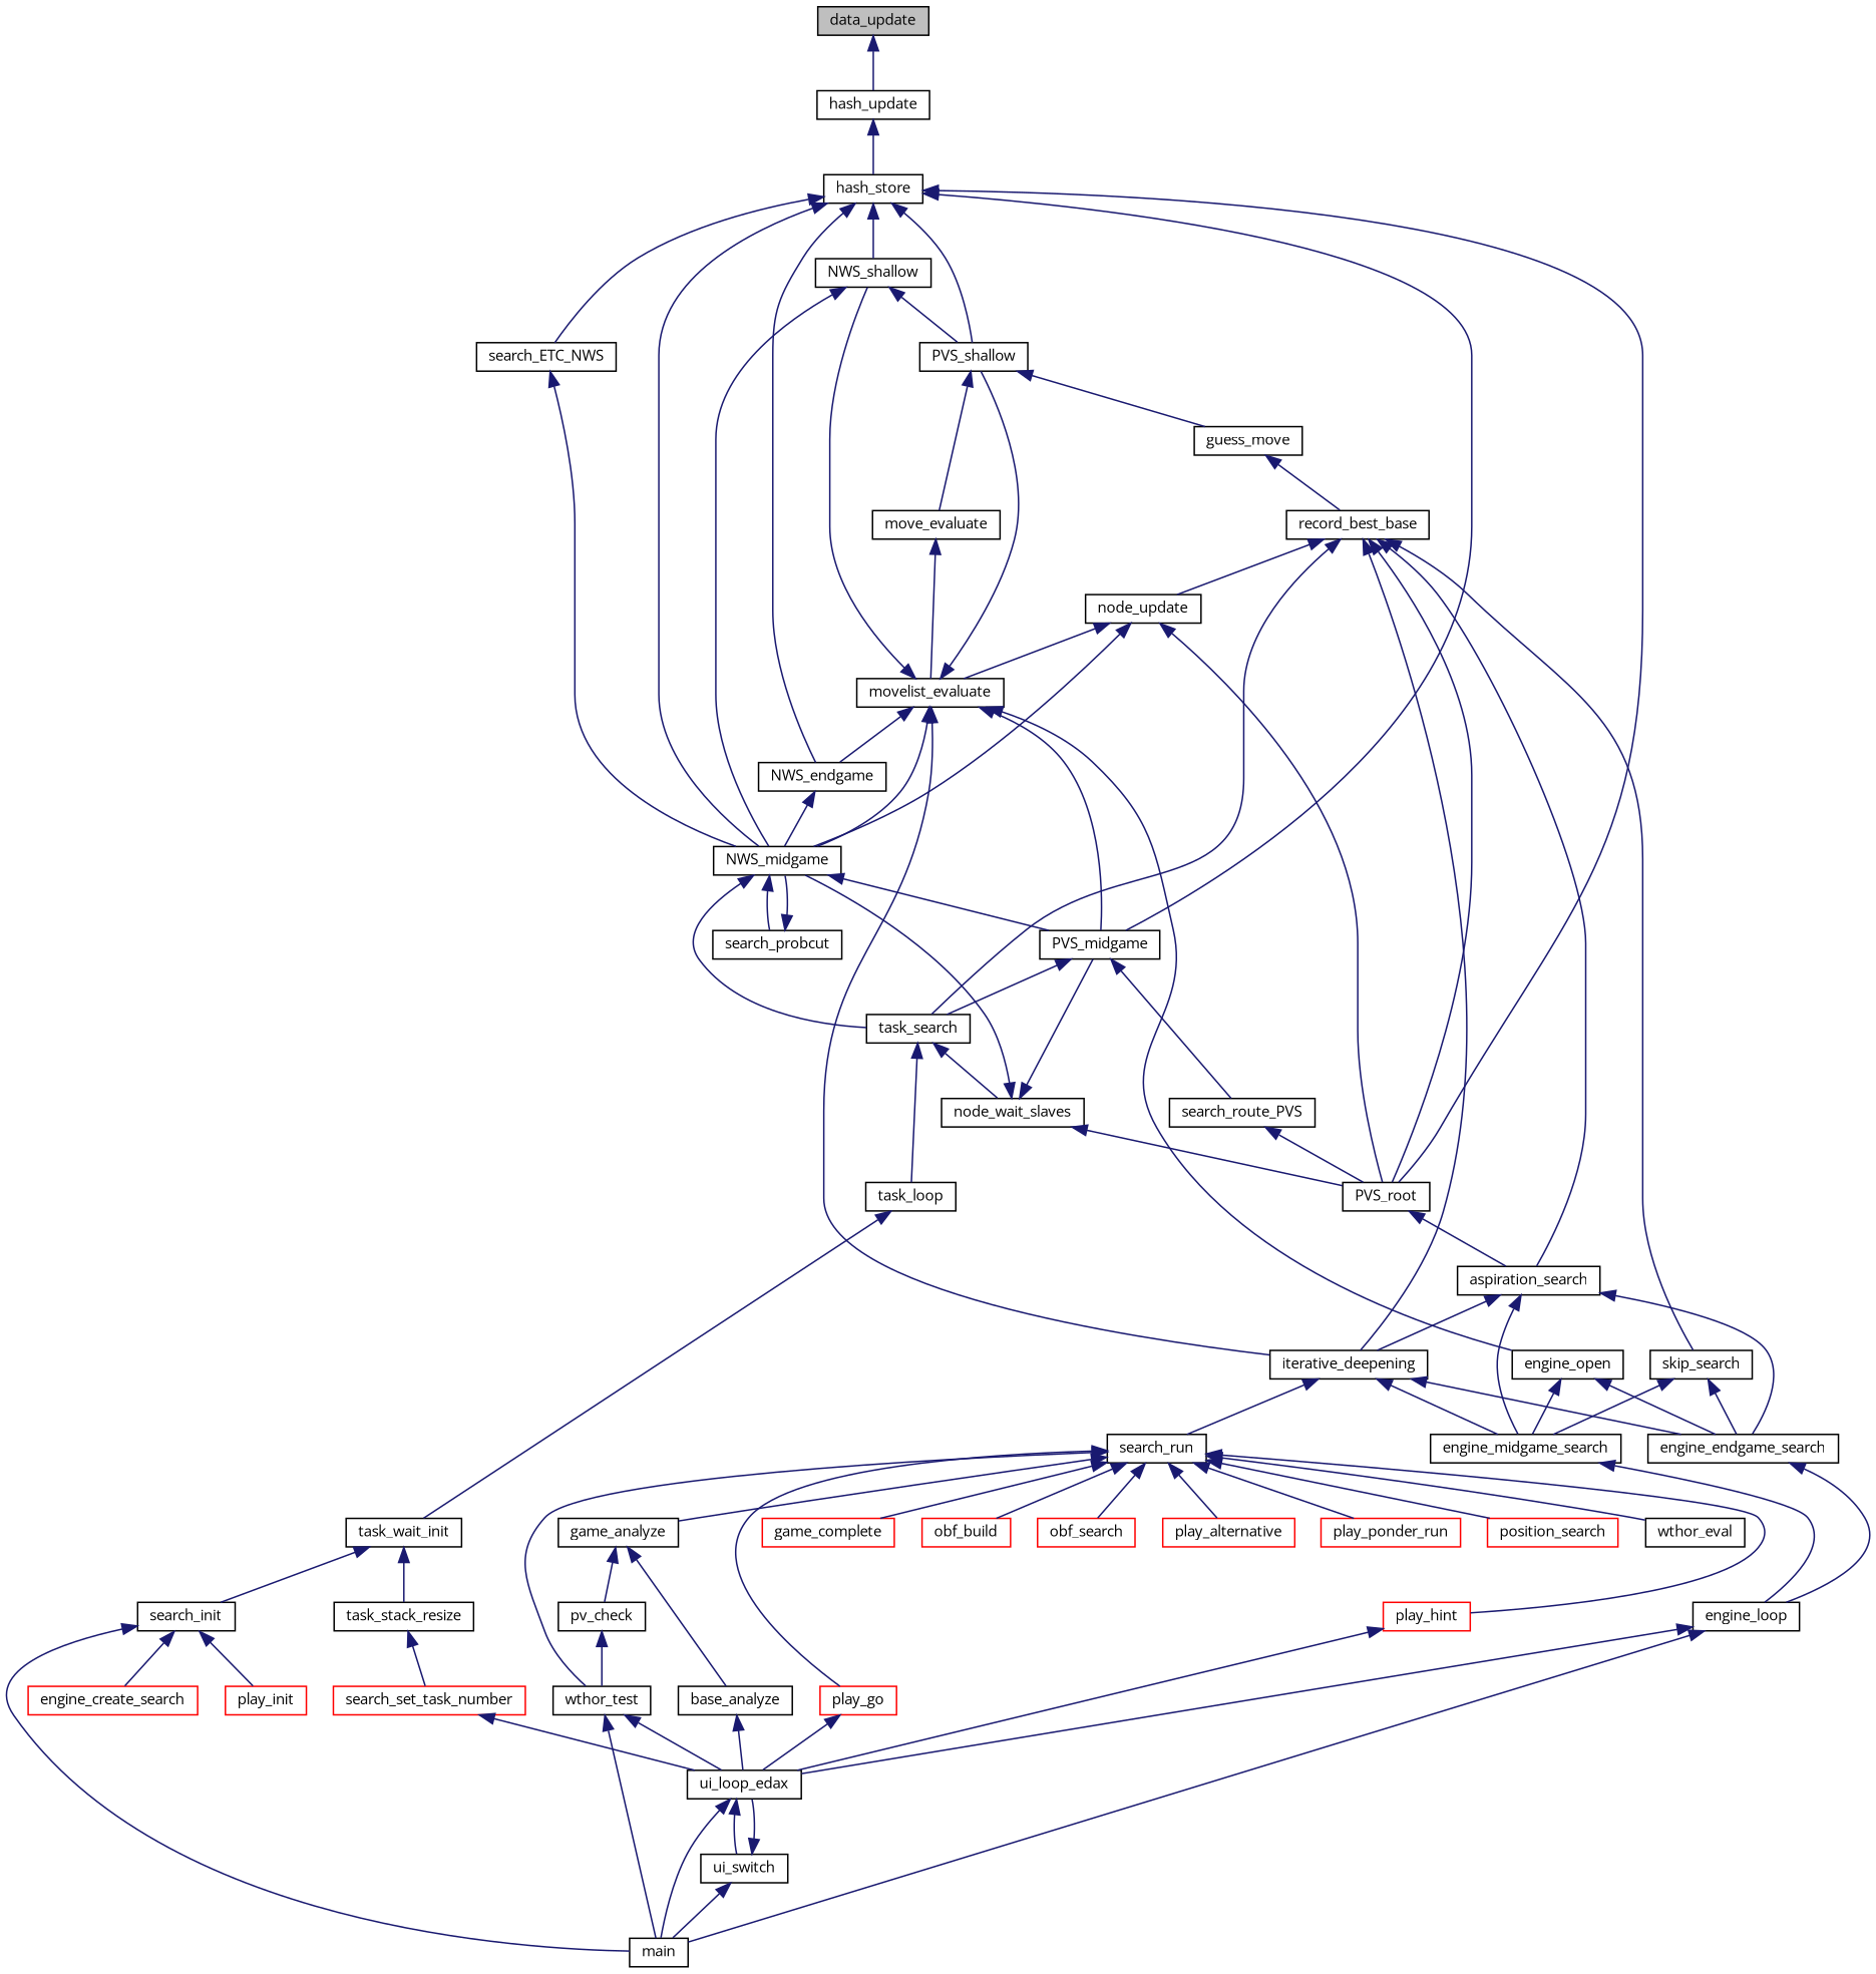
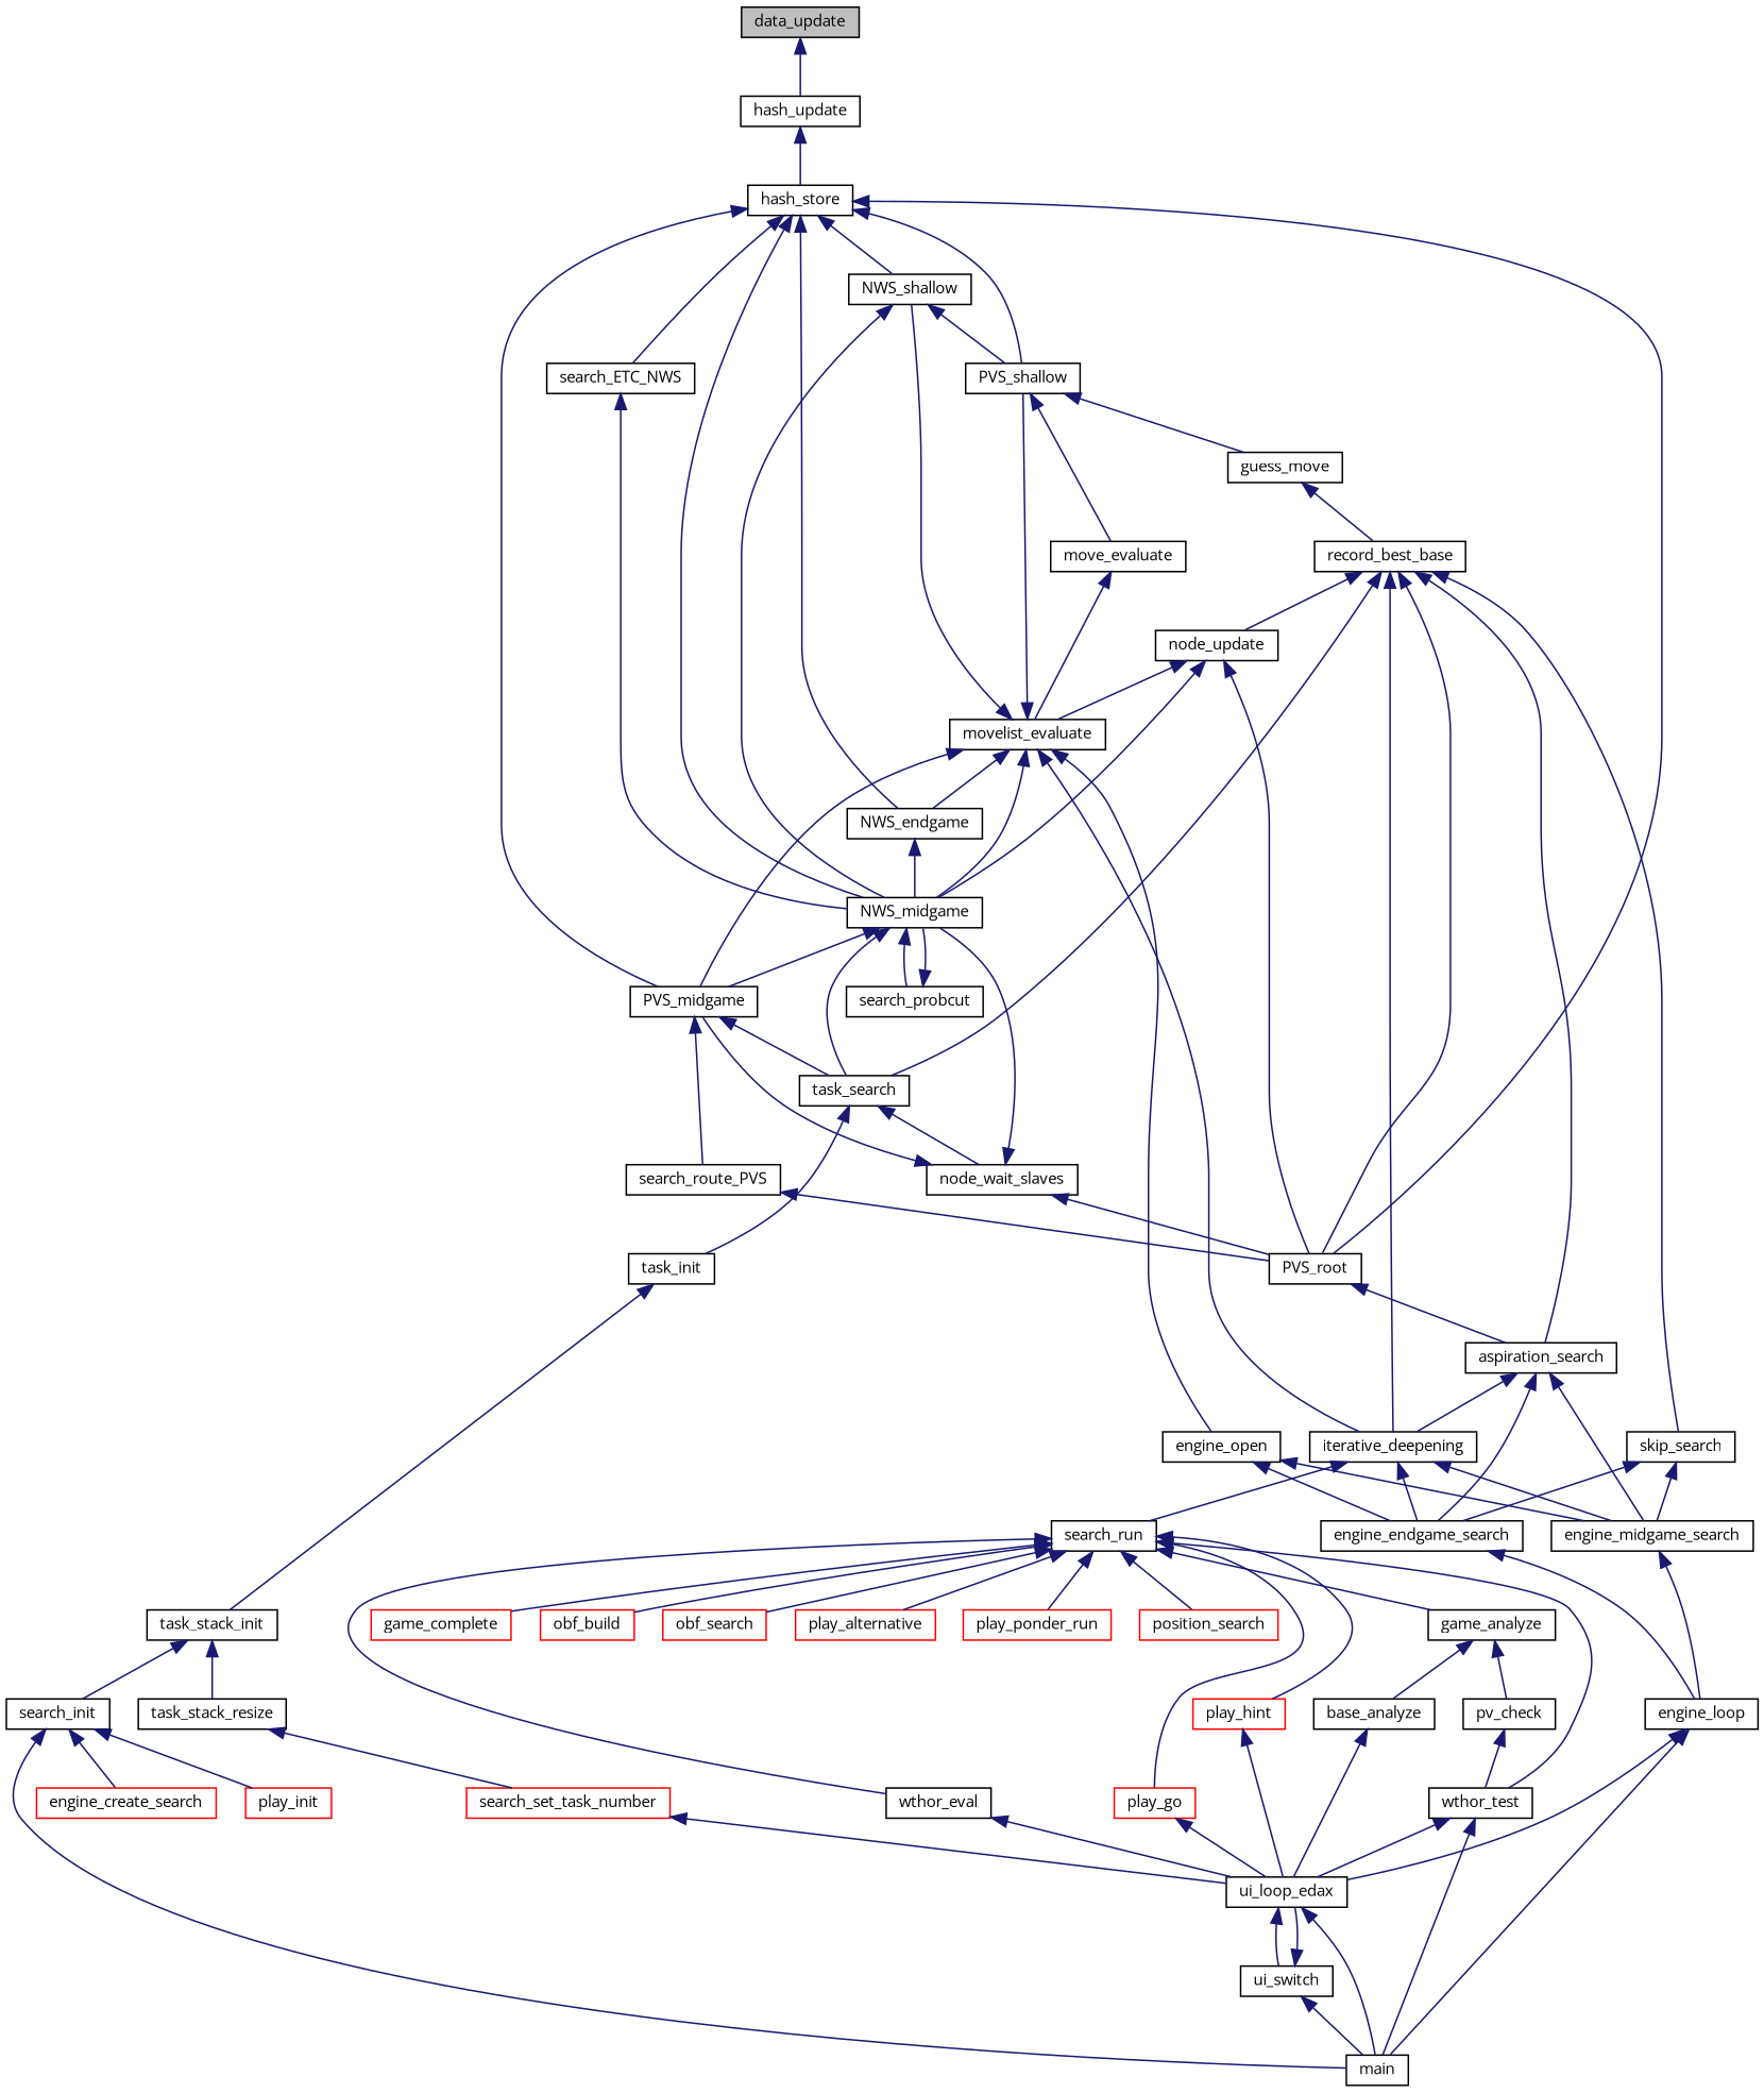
  digraph {
    fontname="Open Sans"
    rankdir=TB
    node [color=black fontname="Open Sans" fontsize=10 shape=record]
    edge [color=midnightblue dir=back fontname="Open Sans" fontsize=10 labelfontname=FreeSans labelfontsize=10 style=solid]
    n1 [fillcolor=grey75 fontcolor=black height=0.2 label=data_update style=filled width=0.4]
    n2 [height=0.2 label=hash_update width=0.4]
    n3 [height=0.2 label=hash_store width=0.4]
    n4 [height=0.2 label=NWS_endgame width=0.4]
    n5 [height=0.2 label=NWS_midgame width=0.4]
    n6 [height=0.2 label=PVS_midgame width=0.4]
    n7 [height=0.2 label=PVS_root width=0.4]
    n8 [height=0.2 label=NWS_shallow width=0.4]
    n9 [height=0.2 label=PVS_shallow width=0.4]
    n10 [height=0.2 label=search_ETC_NWS width=0.4]
    n11 [height=0.2 label=task_search width=0.4]
    n12 [height=0.2 label=search_probcut width=0.4]
    n13 [height=0.2 label=search_route_PVS width=0.4]
    n14 [height=0.2 label=aspiration_search width=0.4]
    n15 [height=0.2 label=guess_move width=0.4]
    n16 [height=0.2 label=move_evaluate width=0.4]
    n17 [height=0.2 label=node_wait_slaves width=0.4]
-   n18 [height=0.2 label=task_loop width=0.4]
+   n18 [height=0.2 label=task_init width=0.4]
    n19 [height=0.2 label=engine_endgame_search width=0.4]
    n20 [height=0.2 label=engine_midgame_search width=0.4]
    n21 [height=0.2 label=iterative_deepening width=0.4]
    n22 [height=0.2 label=engine_loop width=0.4]
    n23 [height=0.2 label=search_run width=0.4]
    n24 [height=0.2 label=main width=0.4]
    n25 [height=0.2 label=ui_loop_edax width=0.4]
    n26 [height=0.2 label=ui_switch width=0.4]
    n27 [height=0.2 label=game_analyze width=0.4]
    n28 [height=0.2 label=wthor_test width=0.4]
    n29 [color=red height=0.2 label=game_complete width=0.4]
    n30 [color=red height=0.2 label=obf_build width=0.4]
    n31 [color=red height=0.2 label=obf_search width=0.4]
    n32 [color=red height=0.2 label=play_alternative width=0.4]
    n33 [color=red height=0.2 label=play_go width=0.4]
    n34 [color=red height=0.2 label=play_hint width=0.4]
    n35 [color=red height=0.2 label=play_ponder_run width=0.4]
    n36 [color=red height=0.2 label=position_search width=0.4]
    n37 [height=0.2 label=wthor_eval width=0.4]
    n38 [height=0.2 label=base_analyze width=0.4]
    n39 [height=0.2 label=pv_check width=0.4]
-   n40 [height=0.2 label=task_wait_init width=0.4]
+   n40 [height=0.2 label=task_stack_init width=0.4]
    n41 [height=0.2 label=search_init width=0.4]
    n42 [height=0.2 label=task_stack_resize width=0.4]
    n43 [color=red height=0.2 label=engine_create_search width=0.4]
    n44 [color=red height=0.2 label=play_init width=0.4]
    n45 [color=red height=0.2 label=search_set_task_number width=0.4]
    n46 [height=0.2 label=record_best_base width=0.4]
    n47 [height=0.2 label=movelist_evaluate width=0.4]
    n48 [height=0.2 label=node_update width=0.4]
    n49 [height=0.2 label=skip_search width=0.4]
    n50 [height=0.2 label=engine_open width=0.4]
    n1 -> n2
    n2 -> n3
    n3 -> n4
    n3 -> n5
    n3 -> n6
    n3 -> n7
    n3 -> n8
    n3 -> n9
    n3 -> n10
    n4 -> n5
    n5 -> n6
    n5 -> n11
    n5 -> n12
    n6 -> n11
    n6 -> n13
    n7 -> n14
    n8 -> n5
    n8 -> n9
    n9 -> n15
    n9 -> n16
    n10 -> n5
    n11 -> n17
    n11 -> n18
    n12 -> n5
    n13 -> n7
    n14 -> n19
    n14 -> n20
    n14 -> n21
    n15 -> n46
    n16 -> n47
    n17 -> n5
    n17 -> n6
    n17 -> n7
    n18 -> n40
    n19 -> n22
    n20 -> n22
    n21 -> n19
    n21 -> n20
    n21 -> n23
    n22 -> n24
    n22 -> n25
    n23 -> n27
    n23 -> n28
    n23 -> n29
    n23 -> n30
    n23 -> n31
    n23 -> n32
    n23 -> n33
    n23 -> n34
    n23 -> n35
    n23 -> n36
    n23 -> n37
    n25 -> n24
    n25 -> n26
    n26 -> n24
    n26 -> n25
    n27 -> n38
    n27 -> n39
    n28 -> n24
    n28 -> n25
    n33 -> n25
    n34 -> n25
+   n37 -> n25
    n38 -> n25
    n39 -> n28
    n40 -> n41
    n40 -> n42
    n41 -> n24
    n41 -> n43
    n41 -> n44
    n42 -> n45
    n45 -> n25
    n46 -> n7
    n46 -> n11
    n46 -> n14
    n46 -> n21
    n46 -> n48
    n46 -> n49
    n47 -> n4
    n47 -> n5
    n47 -> n6
    n47 -> n8
    n47 -> n9
    n47 -> n21
    n47 -> n50
    n48 -> n5
    n48 -> n7
    n48 -> n47
    n49 -> n19
    n49 -> n20
    n50 -> n19
    n50 -> n20
  }
